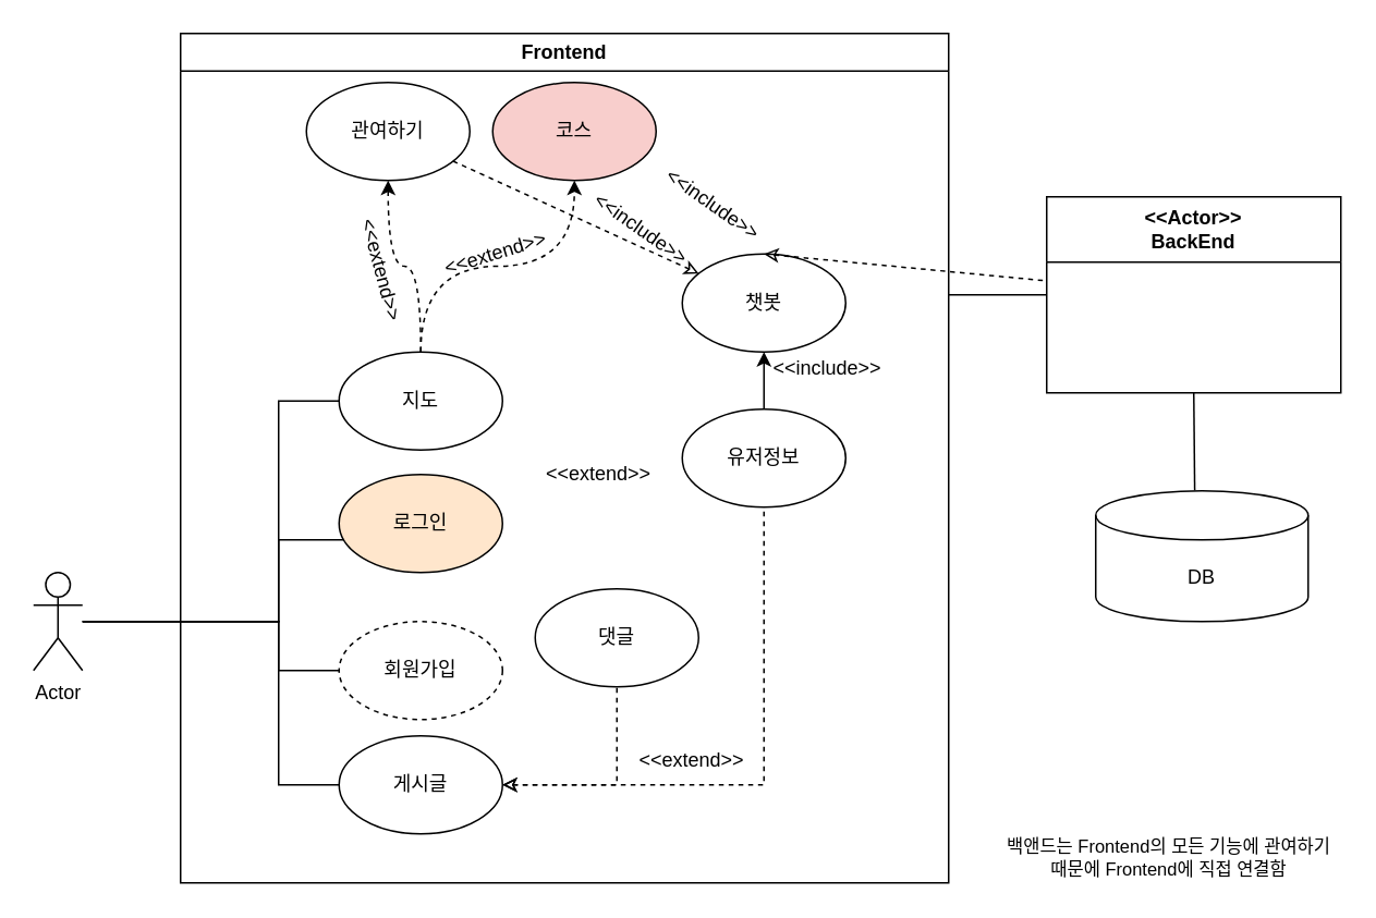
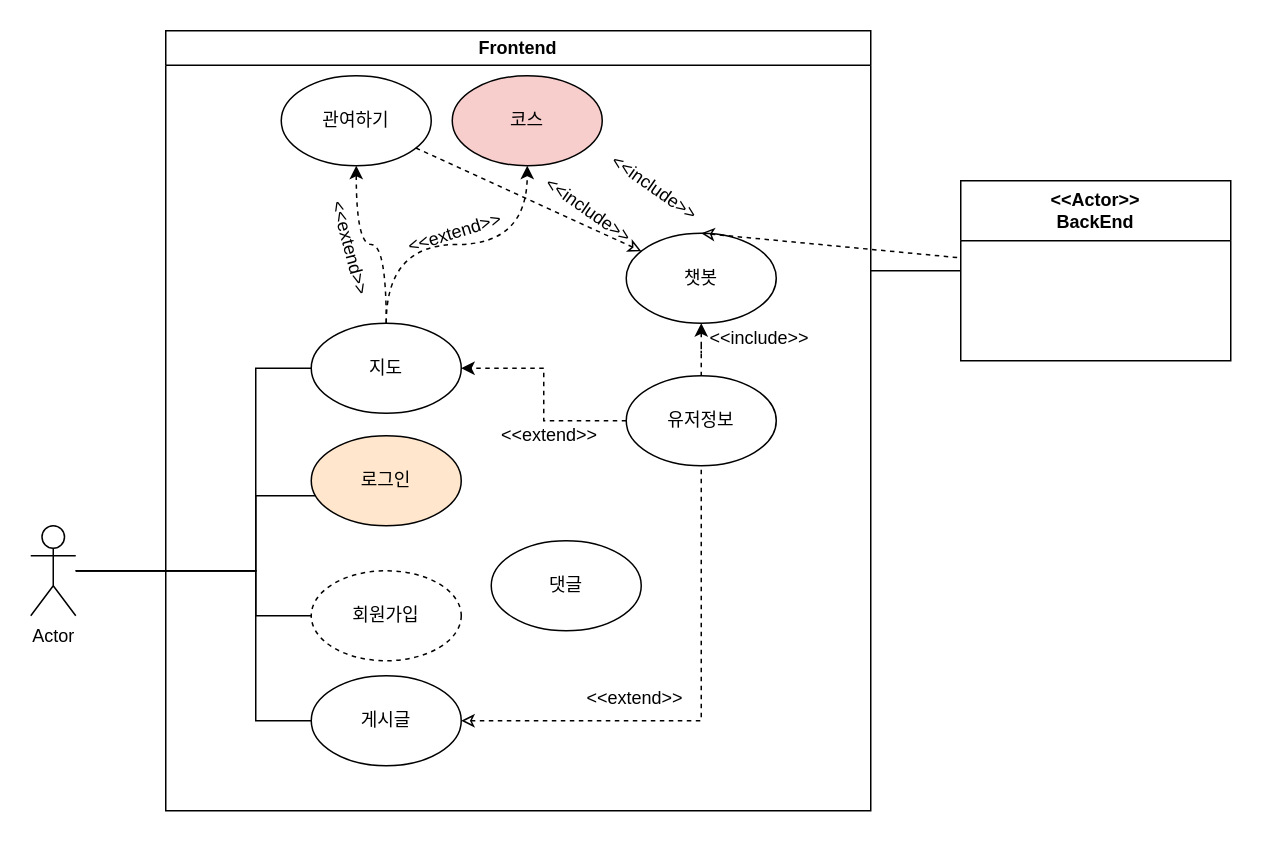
  <mxCell id="0" />
  <mxCell id="1" parent="0" />
  <mxCell id="2" value="" style="edgeStyle=orthogonalEdgeStyle;rounded=0;orthogonalLoop=1;jettySize=auto;html=1;endArrow=none;startFill=0;" edge="1" parent="1" source="3" target="5"><mxGeometry relative="1" as="geometry"><Array as="points"><mxPoint x="170" y="380" /><mxPoint x="170" y="330" /></Array></mxGeometry></mxCell>
  <mxCell id="3" value="Actor" style="shape=umlActor;verticalLabelPosition=bottom;verticalAlign=top;html=1;outlineConnect=0;" vertex="1" parent="1"><mxGeometry x="20" y="350" width="30" height="60" as="geometry" /></mxCell>
  <mxCell id="4" value="Frontend" style="swimlane;whiteSpace=wrap;html=1;" vertex="1" parent="1"><mxGeometry x="110" y="20" width="470" height="520" as="geometry" /></mxCell>
  <mxCell id="5" value="로그인" style="ellipse;whiteSpace=wrap;html=1;fillColor=#ffe6cc;" vertex="1" parent="4"><mxGeometry x="97" y="270" width="100" height="60" as="geometry" /></mxCell>
  <mxCell id="6" value="" style="edgeStyle=orthogonalEdgeStyle;rounded=0;orthogonalLoop=1;jettySize=auto;html=1;curved=1;dashed=1;" edge="1" parent="4" source="8" target="13"><mxGeometry relative="1" as="geometry" /></mxCell>
  <mxCell id="7" value="" style="edgeStyle=orthogonalEdgeStyle;rounded=0;orthogonalLoop=1;jettySize=auto;html=1;curved=1;dashed=1;" edge="1" parent="4" source="8" target="14"><mxGeometry relative="1" as="geometry" /></mxCell>
  <mxCell id="8" value="지도" style="ellipse;whiteSpace=wrap;html=1;" vertex="1" parent="4"><mxGeometry x="97" y="195" width="100" height="60" as="geometry" /></mxCell>
- <mxCell id="9" value="" style="edgeStyle=orthogonalEdgeStyle;rounded=0;orthogonalLoop=1;jettySize=auto;html=1;endArrow=none;startFill=0;dashed=1;endFill=1;startArrow=classic;" edge="1" parent="4" source="11" target="12"><mxGeometry relative="1" as="geometry" /></mxCell>
  <mxCell id="10" value="" style="edgeStyle=orthogonalEdgeStyle;rounded=0;orthogonalLoop=1;jettySize=auto;html=1;endArrow=none;startFill=0;dashed=1;endFill=1;startArrow=classic;" edge="1" parent="4" source="11" target="16"><mxGeometry relative="1" as="geometry" /></mxCell>
  <mxCell id="11" value="게시글" style="ellipse;whiteSpace=wrap;html=1;" vertex="1" parent="4"><mxGeometry x="97" y="430" width="100" height="60" as="geometry" /></mxCell>
  <mxCell id="12" value="댓글" style="ellipse;whiteSpace=wrap;html=1;" vertex="1" parent="4"><mxGeometry x="217" y="340" width="100" height="60" as="geometry" /></mxCell>
  <mxCell id="13" value="관여하기" style="ellipse;whiteSpace=wrap;html=1;" vertex="1" parent="4"><mxGeometry x="77" y="30" width="100" height="60" as="geometry" /></mxCell>
  <mxCell id="14" value="코스" style="ellipse;whiteSpace=wrap;html=1;fillColor=#f8cecc;" vertex="1" parent="4"><mxGeometry x="191" y="30" width="100" height="60" as="geometry" /></mxCell>
+ <mxCell id="15" value="" style="edgeStyle=orthogonalEdgeStyle;rounded=0;orthogonalLoop=1;jettySize=auto;html=1;endArrow=classic;startFill=0;startArrow=none;endFill=1;dashed=1;" edge="1" parent="4" source="16" target="8"><mxGeometry relative="1" as="geometry" /></mxCell>
  <mxCell id="16" value="유저정보" style="ellipse;whiteSpace=wrap;html=1;" vertex="1" parent="4"><mxGeometry x="307" y="230" width="100" height="60" as="geometry" /></mxCell>
- <mxCell id="17" value="" style="edgeStyle=orthogonalEdgeStyle;rounded=0;orthogonalLoop=1;jettySize=auto;html=1;dashed=0;endArrow=none;startFill=1;startArrow=classic;" edge="1" parent="4" source="18" target="16"><mxGeometry relative="1" as="geometry" /></mxCell>
+ <mxCell id="17" value="" style="edgeStyle=orthogonalEdgeStyle;rounded=0;orthogonalLoop=1;jettySize=auto;html=1;dashed=1;endArrow=none;startFill=1;startArrow=classic;" edge="1" parent="4" source="18" target="16"><mxGeometry relative="1" as="geometry" /></mxCell>
  <mxCell id="18" value="챗봇" style="ellipse;whiteSpace=wrap;html=1;" vertex="1" parent="4"><mxGeometry x="307" y="135" width="100" height="60" as="geometry" /></mxCell>
  <mxCell id="19" value="" style="endArrow=none;html=1;rounded=0;exitX=0.5;exitY=0;exitDx=0;exitDy=0;dashed=1;startArrow=classic;startFill=0;" edge="1" parent="4" source="18" target="32"><mxGeometry width="50" height="50" relative="1" as="geometry"><mxPoint x="180" y="300" as="sourcePoint" /><mxPoint x="230" y="250" as="targetPoint" /></mxGeometry></mxCell>
  <mxCell id="20" value="" style="endArrow=none;html=1;rounded=0;dashed=1;startArrow=classic;startFill=0;" edge="1" parent="4" source="18" target="13"><mxGeometry width="50" height="50" relative="1" as="geometry"><mxPoint x="361" y="334" as="sourcePoint" /><mxPoint x="280" y="280" as="targetPoint" /></mxGeometry></mxCell>
  <mxCell id="21" value="&amp;lt;&amp;lt;extend&amp;gt;&amp;gt;" style="text;html=1;align=center;verticalAlign=middle;whiteSpace=wrap;rounded=0;rotation=75;" vertex="1" parent="4"><mxGeometry x="88" y="130" width="70" height="30" as="geometry" /></mxCell>
  <mxCell id="22" value="&amp;lt;&amp;lt;extend&amp;gt;&amp;gt;" style="text;html=1;align=center;verticalAlign=middle;whiteSpace=wrap;rounded=0;rotation=-17;" vertex="1" parent="4"><mxGeometry x="157.998" y="120.0" width="70" height="30" as="geometry" /></mxCell>
  <mxCell id="23" value="&amp;lt;&amp;lt;include&amp;gt;&amp;gt;" style="text;html=1;align=center;verticalAlign=middle;whiteSpace=wrap;rounded=0;rotation=35;" vertex="1" parent="4"><mxGeometry x="290.996" y="89.998" width="70" height="30" as="geometry" /></mxCell>
  <mxCell id="24" value="&amp;lt;&amp;lt;include&amp;gt;&amp;gt;" style="text;html=1;align=center;verticalAlign=middle;whiteSpace=wrap;rounded=0;rotation=35;" vertex="1" parent="4"><mxGeometry x="247.004" y="105.002" width="70" height="30" as="geometry" /></mxCell>
  <mxCell id="25" value="&amp;lt;&amp;lt;include&amp;gt;&amp;gt;" style="text;html=1;align=center;verticalAlign=middle;whiteSpace=wrap;rounded=0;rotation=0;" vertex="1" parent="4"><mxGeometry x="360.994" y="190.002" width="70" height="30" as="geometry" /></mxCell>
  <mxCell id="26" value="&amp;lt;&amp;lt;extend&amp;gt;&amp;gt;" style="text;html=1;align=center;verticalAlign=middle;whiteSpace=wrap;rounded=0;rotation=0;" vertex="1" parent="4"><mxGeometry x="277.996" y="429.998" width="70" height="30" as="geometry" /></mxCell>
  <mxCell id="27" value="&amp;lt;&amp;lt;extend&amp;gt;&amp;gt;" style="text;html=1;align=center;verticalAlign=middle;whiteSpace=wrap;rounded=0;rotation=0;" vertex="1" parent="4"><mxGeometry x="221" y="255" width="70" height="30" as="geometry" /></mxCell>
  <mxCell id="28" value="회원가입" style="ellipse;whiteSpace=wrap;html=1;dashed=1;" vertex="1" parent="4"><mxGeometry x="97" y="360" width="100" height="60" as="geometry" /></mxCell>
- <mxCell id="29" value="DB" style="shape=cylinder3;whiteSpace=wrap;html=1;boundedLbl=1;backgroundOutline=1;size=15;" vertex="1" parent="1"><mxGeometry x="670" y="300" width="130" height="80" as="geometry" /></mxCell>
  <mxCell id="30" value="" style="edgeStyle=orthogonalEdgeStyle;rounded=0;orthogonalLoop=1;jettySize=auto;html=1;endArrow=none;startFill=0;entryX=0;entryY=0.5;entryDx=0;entryDy=0;" edge="1" parent="1" source="3" target="8"><mxGeometry relative="1" as="geometry"><mxPoint x="190" y="380" as="sourcePoint" /><mxPoint x="259" y="380" as="targetPoint" /><Array as="points"><mxPoint x="170" y="380" /><mxPoint x="170" y="245" /></Array></mxGeometry></mxCell>
  <mxCell id="31" value="" style="edgeStyle=orthogonalEdgeStyle;rounded=0;orthogonalLoop=1;jettySize=auto;html=1;endArrow=none;startFill=0;entryX=0;entryY=0.5;entryDx=0;entryDy=0;" edge="1" parent="1" source="3" target="11"><mxGeometry relative="1" as="geometry"><mxPoint x="200" y="435" as="sourcePoint" /><mxPoint x="269" y="300" as="targetPoint" /><Array as="points"><mxPoint x="170" y="380" /><mxPoint x="170" y="480" /></Array></mxGeometry></mxCell>
  <mxCell id="32" value="&amp;lt;&amp;lt;Actor&amp;gt;&amp;gt;&lt;br&gt;BackEnd" style="swimlane;whiteSpace=wrap;html=1;startSize=40;" vertex="1" parent="1"><mxGeometry x="640" y="120" width="180" height="120" as="geometry" /></mxCell>
- <mxCell id="33" value="" style="endArrow=none;html=1;rounded=0;entryX=0.5;entryY=1;entryDx=0;entryDy=0;exitX=0.466;exitY=-0.004;exitDx=0;exitDy=0;exitPerimeter=0;" edge="1" parent="1" source="29" target="32"><mxGeometry width="50" height="50" relative="1" as="geometry"><mxPoint x="380" y="340" as="sourcePoint" /><mxPoint x="430" y="290" as="targetPoint" /></mxGeometry></mxCell>
  <mxCell id="34" value="" style="endArrow=none;html=1;rounded=0;entryX=0;entryY=0.5;entryDx=0;entryDy=0;" edge="1" parent="1" target="32"><mxGeometry width="50" height="50" relative="1" as="geometry"><mxPoint x="580" y="180" as="sourcePoint" /><mxPoint x="750" y="280" as="targetPoint" /></mxGeometry></mxCell>
- <mxCell id="35" value="백앤드는 Frontend의 모든 기능에 관여하기 때문에 Frontend에 직접 연결함" style="text;html=1;align=center;verticalAlign=middle;whiteSpace=wrap;rounded=0;fontFamily=Helvetica;fontSize=11;fontColor=default;labelBackgroundColor=default;" vertex="1" parent="1"><mxGeometry x="610" y="510" width="210" height="30" as="geometry" /></mxCell>
  <mxCell id="36" value="" style="edgeStyle=orthogonalEdgeStyle;rounded=0;orthogonalLoop=1;jettySize=auto;html=1;endArrow=none;startFill=0;entryX=0;entryY=0.5;entryDx=0;entryDy=0;" edge="1" parent="1" target="28"><mxGeometry relative="1" as="geometry"><mxPoint x="50" y="380" as="sourcePoint" /><mxPoint x="317" y="520" as="targetPoint" /><Array as="points"><mxPoint x="170" y="380" /><mxPoint x="170" y="410" /></Array></mxGeometry></mxCell>
